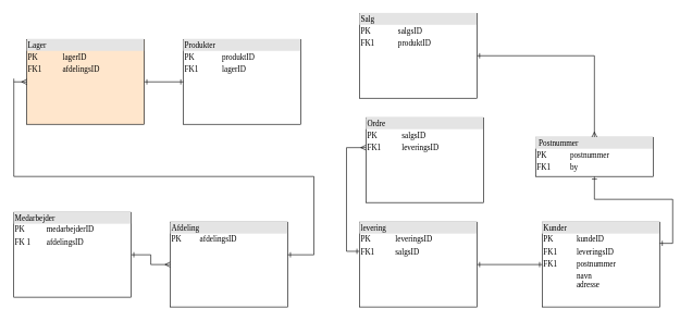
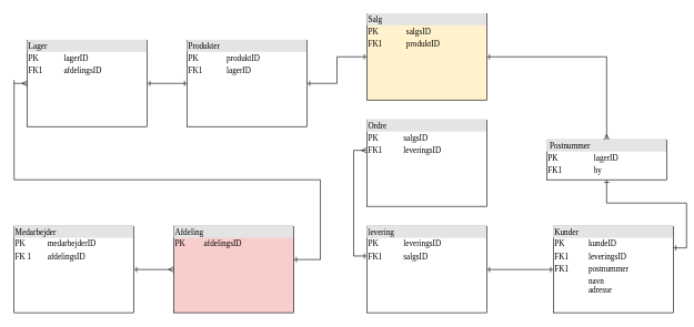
  <mxCell id="0" />
  <mxCell id="1" parent="0" />
+ <mxCell id="2" style="edgeStyle=orthogonalEdgeStyle;rounded=0;orthogonalLoop=1;jettySize=auto;html=1;entryX=0;entryY=0.5;entryDx=0;entryDy=0;startArrow=ERone;startFill=0;endArrow=ERone;endFill=0;" edge="1" parent="1" source="3" target="11"><mxGeometry relative="1" as="geometry" /></mxCell>
  <mxCell id="3" value="&lt;div style=&quot;box-sizing: border-box ; width: 100% ; background: rgb(228 , 228 , 228) ; padding: 2px&quot;&gt;Produkter&lt;/div&gt;&lt;table style=&quot;width: 100% ; font-size: 1em&quot; cellpadding=&quot;2&quot; cellspacing=&quot;0&quot;&gt;&lt;tbody&gt;&lt;tr&gt;&lt;td&gt;PK&lt;/td&gt;&lt;td&gt;produktID&lt;/td&gt;&lt;/tr&gt;&lt;tr&gt;&lt;td&gt;FK1&lt;/td&gt;&lt;td&gt;lagerID&lt;/td&gt;&lt;/tr&gt;&lt;tr&gt;&lt;td&gt;&lt;/td&gt;&lt;td&gt;&lt;br&gt;&lt;/td&gt;&lt;/tr&gt;&lt;/tbody&gt;&lt;/table&gt;" style="verticalAlign=top;align=left;overflow=fill;html=1;rounded=0;shadow=0;comic=0;labelBackgroundColor=none;strokeWidth=1;fontFamily=Verdana;fontSize=12" parent="1" vertex="1"><mxGeometry x="280" y="60" width="180" height="130" as="geometry" /></mxCell>
  <mxCell id="4" style="edgeStyle=orthogonalEdgeStyle;rounded=0;orthogonalLoop=1;jettySize=auto;html=1;entryX=0;entryY=0.5;entryDx=0;entryDy=0;strokeColor=none;" edge="1" parent="1" source="6" target="3"><mxGeometry relative="1" as="geometry" /></mxCell>
  <mxCell id="5" style="edgeStyle=orthogonalEdgeStyle;rounded=0;orthogonalLoop=1;jettySize=auto;html=1;endArrow=ERone;endFill=0;startArrow=ERone;startFill=0;" edge="1" parent="1" source="6" target="3"><mxGeometry relative="1" as="geometry" /></mxCell>
- <mxCell id="6" value="&lt;div style=&quot;box-sizing: border-box ; width: 100% ; background: rgb(228 , 228 , 228) ; padding: 2px&quot;&gt;Lager&lt;/div&gt;&lt;table style=&quot;width: 100% ; font-size: 1em&quot; cellpadding=&quot;2&quot; cellspacing=&quot;0&quot;&gt;&lt;tbody&gt;&lt;tr&gt;&lt;td&gt;PK&lt;/td&gt;&lt;td&gt;lagerID&lt;/td&gt;&lt;/tr&gt;&lt;tr&gt;&lt;td&gt;FK1&lt;/td&gt;&lt;td&gt;afdelingsID&lt;br&gt;&lt;/td&gt;&lt;/tr&gt;&lt;tr&gt;&lt;td&gt;&lt;br&gt;&lt;/td&gt;&lt;td&gt;&lt;br&gt;&lt;/td&gt;&lt;/tr&gt;&lt;/tbody&gt;&lt;/table&gt;" style="verticalAlign=top;align=left;overflow=fill;html=1;rounded=0;shadow=0;comic=0;labelBackgroundColor=none;strokeWidth=1;fontFamily=Verdana;fontSize=12;fillColor=#ffe6cc;" vertex="1" parent="1"><mxGeometry x="40" y="60" width="180" height="130" as="geometry" /></mxCell>
+ <mxCell id="6" value="&lt;div style=&quot;box-sizing: border-box ; width: 100% ; background: rgb(228 , 228 , 228) ; padding: 2px&quot;&gt;Lager&lt;/div&gt;&lt;table style=&quot;width: 100% ; font-size: 1em&quot; cellpadding=&quot;2&quot; cellspacing=&quot;0&quot;&gt;&lt;tbody&gt;&lt;tr&gt;&lt;td&gt;PK&lt;/td&gt;&lt;td&gt;lagerID&lt;/td&gt;&lt;/tr&gt;&lt;tr&gt;&lt;td&gt;FK1&lt;/td&gt;&lt;td&gt;afdelingsID&lt;br&gt;&lt;/td&gt;&lt;/tr&gt;&lt;tr&gt;&lt;td&gt;&lt;br&gt;&lt;/td&gt;&lt;td&gt;&lt;br&gt;&lt;/td&gt;&lt;/tr&gt;&lt;/tbody&gt;&lt;/table&gt;" style="verticalAlign=top;align=left;overflow=fill;html=1;rounded=0;shadow=0;comic=0;labelBackgroundColor=none;strokeWidth=1;fontFamily=Verdana;fontSize=12" vertex="1" parent="1"><mxGeometry x="40" y="60" width="180" height="130" as="geometry" /></mxCell>
  <mxCell id="7" style="edgeStyle=orthogonalEdgeStyle;rounded=0;orthogonalLoop=1;jettySize=auto;html=1;endArrow=ERmany;endFill=0;startArrow=ERone;startFill=0;" edge="1" parent="1" source="8" target="9"><mxGeometry relative="1" as="geometry" /></mxCell>
- <mxCell id="8" value="&lt;div style=&quot;box-sizing: border-box ; width: 100% ; background: rgb(228 , 228 , 228) ; padding: 2px&quot;&gt;Medarbejder&lt;/div&gt;&lt;table style=&quot;width: 100% ; font-size: 1em&quot; cellpadding=&quot;2&quot; cellspacing=&quot;0&quot;&gt;&lt;tbody&gt;&lt;tr&gt;&lt;td&gt;PK&lt;/td&gt;&lt;td&gt;medarbejderID&lt;/td&gt;&lt;/tr&gt;&lt;tr&gt;&lt;td&gt;FK 1&lt;/td&gt;&lt;td&gt;afdelingsID&lt;/td&gt;&lt;/tr&gt;&lt;/tbody&gt;&lt;/table&gt;" style="verticalAlign=top;align=left;overflow=fill;html=1;rounded=0;shadow=0;comic=0;labelBackgroundColor=none;strokeWidth=1;fontFamily=Verdana;fontSize=12" vertex="1" parent="1"><mxGeometry x="20" y="325" width="180" height="130" as="geometry" /></mxCell>
- <mxCell id="9" value="&lt;div style=&quot;box-sizing: border-box ; width: 100% ; background: rgb(228 , 228 , 228) ; padding: 2px&quot;&gt;Afdeling&lt;/div&gt;&lt;table style=&quot;width: 100% ; font-size: 1em&quot; cellpadding=&quot;2&quot; cellspacing=&quot;0&quot;&gt;&lt;tbody&gt;&lt;tr&gt;&lt;td&gt;PK&lt;/td&gt;&lt;td&gt;afdelingsID&lt;/td&gt;&lt;/tr&gt;&lt;tr&gt;&lt;td&gt;&lt;br&gt;&lt;/td&gt;&lt;td&gt;&lt;br&gt;&lt;/td&gt;&lt;/tr&gt;&lt;tr&gt;&lt;td&gt;&lt;/td&gt;&lt;td&gt;&lt;br&gt;&lt;/td&gt;&lt;/tr&gt;&lt;/tbody&gt;&lt;/table&gt;" style="verticalAlign=top;align=left;overflow=fill;html=1;rounded=0;shadow=0;comic=0;labelBackgroundColor=none;strokeWidth=1;fontFamily=Verdana;fontSize=12" vertex="1" parent="1"><mxGeometry x="260" y="340" width="180" height="130" as="geometry" /></mxCell>
+ <mxCell id="8" value="&lt;div style=&quot;box-sizing: border-box ; width: 100% ; background: rgb(228 , 228 , 228) ; padding: 2px&quot;&gt;Medarbejder&lt;/div&gt;&lt;table style=&quot;width: 100% ; font-size: 1em&quot; cellpadding=&quot;2&quot; cellspacing=&quot;0&quot;&gt;&lt;tbody&gt;&lt;tr&gt;&lt;td&gt;PK&lt;/td&gt;&lt;td&gt;medarbejderID&lt;/td&gt;&lt;/tr&gt;&lt;tr&gt;&lt;td&gt;FK 1&lt;/td&gt;&lt;td&gt;afdelingsID&lt;/td&gt;&lt;/tr&gt;&lt;/tbody&gt;&lt;/table&gt;" style="verticalAlign=top;align=left;overflow=fill;html=1;rounded=0;shadow=0;comic=0;labelBackgroundColor=none;strokeWidth=1;fontFamily=Verdana;fontSize=12" vertex="1" parent="1"><mxGeometry x="20" y="340" width="180" height="130" as="geometry" /></mxCell>
+ <mxCell id="9" value="&lt;div style=&quot;box-sizing: border-box ; width: 100% ; background: rgb(228 , 228 , 228) ; padding: 2px&quot;&gt;Afdeling&lt;/div&gt;&lt;table style=&quot;width: 100% ; font-size: 1em&quot; cellpadding=&quot;2&quot; cellspacing=&quot;0&quot;&gt;&lt;tbody&gt;&lt;tr&gt;&lt;td&gt;PK&lt;/td&gt;&lt;td&gt;afdelingsID&lt;/td&gt;&lt;/tr&gt;&lt;tr&gt;&lt;td&gt;&lt;br&gt;&lt;/td&gt;&lt;td&gt;&lt;br&gt;&lt;/td&gt;&lt;/tr&gt;&lt;tr&gt;&lt;td&gt;&lt;/td&gt;&lt;td&gt;&lt;br&gt;&lt;/td&gt;&lt;/tr&gt;&lt;/tbody&gt;&lt;/table&gt;" style="verticalAlign=top;align=left;overflow=fill;html=1;rounded=0;shadow=0;comic=0;labelBackgroundColor=none;strokeWidth=1;fontFamily=Verdana;fontSize=12;fillColor=#f8cecc;" vertex="1" parent="1"><mxGeometry x="260" y="340" width="180" height="130" as="geometry" /></mxCell>
  <mxCell id="10" style="edgeStyle=orthogonalEdgeStyle;rounded=0;orthogonalLoop=1;jettySize=auto;html=1;startArrow=ERone;startFill=0;endArrow=ERmany;endFill=0;" edge="1" parent="1" source="11" target="17"><mxGeometry relative="1" as="geometry" /></mxCell>
- <mxCell id="11" value="&lt;div style=&quot;box-sizing: border-box ; width: 100% ; background: rgb(228 , 228 , 228) ; padding: 2px&quot;&gt;Salg&lt;/div&gt;&lt;table style=&quot;width: 100% ; font-size: 1em&quot; cellpadding=&quot;2&quot; cellspacing=&quot;0&quot;&gt;&lt;tbody&gt;&lt;tr&gt;&lt;td&gt;PK&lt;/td&gt;&lt;td&gt;salgsID&lt;/td&gt;&lt;/tr&gt;&lt;tr&gt;&lt;td&gt;FK1&lt;/td&gt;&lt;td&gt;produktID&lt;/td&gt;&lt;/tr&gt;&lt;tr&gt;&lt;td&gt;&lt;/td&gt;&lt;td&gt;&lt;br&gt;&lt;/td&gt;&lt;/tr&gt;&lt;/tbody&gt;&lt;/table&gt;" style="verticalAlign=top;align=left;overflow=fill;html=1;rounded=0;shadow=0;comic=0;labelBackgroundColor=none;strokeWidth=1;fontFamily=Verdana;fontSize=12" vertex="1" parent="1"><mxGeometry x="550" y="20" width="180" height="130" as="geometry" /></mxCell>
+ <mxCell id="11" value="&lt;div style=&quot;box-sizing: border-box ; width: 100% ; background: rgb(228 , 228 , 228) ; padding: 2px&quot;&gt;Salg&lt;/div&gt;&lt;table style=&quot;width: 100% ; font-size: 1em&quot; cellpadding=&quot;2&quot; cellspacing=&quot;0&quot;&gt;&lt;tbody&gt;&lt;tr&gt;&lt;td&gt;PK&lt;/td&gt;&lt;td&gt;salgsID&lt;/td&gt;&lt;/tr&gt;&lt;tr&gt;&lt;td&gt;FK1&lt;/td&gt;&lt;td&gt;produktID&lt;/td&gt;&lt;/tr&gt;&lt;tr&gt;&lt;td&gt;&lt;/td&gt;&lt;td&gt;&lt;br&gt;&lt;/td&gt;&lt;/tr&gt;&lt;/tbody&gt;&lt;/table&gt;" style="verticalAlign=top;align=left;overflow=fill;html=1;rounded=0;shadow=0;comic=0;labelBackgroundColor=none;strokeWidth=1;fontFamily=Verdana;fontSize=12;fillColor=#fff2cc;" vertex="1" parent="1"><mxGeometry x="550" y="20" width="180" height="130" as="geometry" /></mxCell>
  <mxCell id="12" value="&lt;div style=&quot;box-sizing: border-box ; width: 100% ; background: rgb(228 , 228 , 228) ; padding: 2px&quot;&gt;Kunder&lt;/div&gt;&lt;table style=&quot;width: 100% ; font-size: 1em&quot; cellpadding=&quot;2&quot; cellspacing=&quot;0&quot;&gt;&lt;tbody&gt;&lt;tr&gt;&lt;td&gt;PK&lt;/td&gt;&lt;td&gt;kundeID&lt;/td&gt;&lt;/tr&gt;&lt;tr&gt;&lt;td&gt;FK1&lt;/td&gt;&lt;td&gt;leveringsID&lt;/td&gt;&lt;/tr&gt;&lt;tr&gt;&lt;td&gt;FK1&lt;/td&gt;&lt;td&gt;postnummer&lt;/td&gt;&lt;/tr&gt;&lt;tr&gt;&lt;td&gt;&lt;/td&gt;&lt;td&gt;navn&lt;br&gt;adresse&lt;/td&gt;&lt;/tr&gt;&lt;/tbody&gt;&lt;/table&gt;" style="verticalAlign=top;align=left;overflow=fill;html=1;rounded=0;shadow=0;comic=0;labelBackgroundColor=none;strokeWidth=1;fontFamily=Verdana;fontSize=12" vertex="1" parent="1"><mxGeometry x="830" y="340" width="180" height="130" as="geometry" /></mxCell>
  <mxCell id="13" style="edgeStyle=orthogonalEdgeStyle;rounded=0;orthogonalLoop=1;jettySize=auto;html=1;entryX=0;entryY=0.5;entryDx=0;entryDy=0;startArrow=ERone;startFill=0;endArrow=ERone;endFill=0;" edge="1" parent="1" source="15" target="12"><mxGeometry relative="1" as="geometry" /></mxCell>
  <mxCell id="14" style="edgeStyle=orthogonalEdgeStyle;rounded=0;orthogonalLoop=1;jettySize=auto;html=1;entryX=0;entryY=0.352;entryDx=0;entryDy=0;entryPerimeter=0;startArrow=ERone;startFill=0;endArrow=ERmany;endFill=0;exitX=0;exitY=0.344;exitDx=0;exitDy=0;exitPerimeter=0;" edge="1" parent="1" source="15" target="22"><mxGeometry relative="1" as="geometry" /></mxCell>
  <mxCell id="15" value="&lt;div style=&quot;box-sizing: border-box ; width: 100% ; background: rgb(228 , 228 , 228) ; padding: 2px&quot;&gt;levering&lt;/div&gt;&lt;table style=&quot;width: 100% ; font-size: 1em&quot; cellpadding=&quot;2&quot; cellspacing=&quot;0&quot;&gt;&lt;tbody&gt;&lt;tr&gt;&lt;td&gt;PK&lt;/td&gt;&lt;td&gt;leveringsID&lt;/td&gt;&lt;/tr&gt;&lt;tr&gt;&lt;td&gt;FK1&lt;/td&gt;&lt;td&gt;salgsID&lt;/td&gt;&lt;/tr&gt;&lt;tr&gt;&lt;td&gt;&lt;/td&gt;&lt;td&gt;&lt;br&gt;&lt;/td&gt;&lt;/tr&gt;&lt;/tbody&gt;&lt;/table&gt;" style="verticalAlign=top;align=left;overflow=fill;html=1;rounded=0;shadow=0;comic=0;labelBackgroundColor=none;strokeWidth=1;fontFamily=Verdana;fontSize=12" vertex="1" parent="1"><mxGeometry x="550" y="340" width="180" height="130" as="geometry" /></mxCell>
  <mxCell id="16" style="edgeStyle=orthogonalEdgeStyle;rounded=0;orthogonalLoop=1;jettySize=auto;html=1;entryX=1;entryY=0.25;entryDx=0;entryDy=0;startArrow=ERone;startFill=0;endArrow=ERone;endFill=0;" edge="1" parent="1" source="17" target="12"><mxGeometry relative="1" as="geometry"><mxPoint x="1030" y="222.5" as="targetPoint" /></mxGeometry></mxCell>
- <mxCell id="17" value="&lt;div style=&quot;box-sizing: border-box ; width: 100% ; background: rgb(228 , 228 , 228) ; padding: 2px&quot;&gt;&amp;nbsp;Postnummer&lt;/div&gt;&lt;table style=&quot;width: 100% ; font-size: 1em&quot; cellpadding=&quot;2&quot; cellspacing=&quot;0&quot;&gt;&lt;tbody&gt;&lt;tr&gt;&lt;td&gt;PK&lt;/td&gt;&lt;td&gt;postnummer&lt;/td&gt;&lt;/tr&gt;&lt;tr&gt;&lt;td&gt;FK1&lt;/td&gt;&lt;td&gt;by&lt;/td&gt;&lt;/tr&gt;&lt;tr&gt;&lt;td&gt;&lt;/td&gt;&lt;td&gt;&lt;br&gt;&lt;/td&gt;&lt;/tr&gt;&lt;/tbody&gt;&lt;/table&gt;" style="verticalAlign=top;align=left;overflow=fill;html=1;rounded=0;shadow=0;comic=0;labelBackgroundColor=none;strokeWidth=1;fontFamily=Verdana;fontSize=12" vertex="1" parent="1"><mxGeometry x="820" y="210" width="180" height="60" as="geometry" /></mxCell>
+ <mxCell id="17" value="&lt;div style=&quot;box-sizing: border-box ; width: 100% ; background: rgb(228 , 228 , 228) ; padding: 2px&quot;&gt;&amp;nbsp;Postnummer&lt;/div&gt;&lt;table style=&quot;width: 100% ; font-size: 1em&quot; cellpadding=&quot;2&quot; cellspacing=&quot;0&quot;&gt;&lt;tbody&gt;&lt;tr&gt;&lt;td&gt;PK&lt;/td&gt;&lt;td&gt;lagerID&lt;/td&gt;&lt;/tr&gt;&lt;tr&gt;&lt;td&gt;FK1&lt;/td&gt;&lt;td&gt;by&lt;/td&gt;&lt;/tr&gt;&lt;tr&gt;&lt;td&gt;&lt;/td&gt;&lt;td&gt;&lt;br&gt;&lt;/td&gt;&lt;/tr&gt;&lt;/tbody&gt;&lt;/table&gt;" style="verticalAlign=top;align=left;overflow=fill;html=1;rounded=0;shadow=0;comic=0;labelBackgroundColor=none;strokeWidth=1;fontFamily=Verdana;fontSize=12" vertex="1" parent="1"><mxGeometry x="820" y="210" width="180" height="60" as="geometry" /></mxCell>
  <mxCell id="18" value="" style="endArrow=none;html=1;rounded=0;startArrow=ERone;startFill=0;" edge="1" parent="1"><mxGeometry width="50" height="50" relative="1" as="geometry"><mxPoint x="440" y="390" as="sourcePoint" /><mxPoint x="480" y="390" as="targetPoint" /></mxGeometry></mxCell>
  <mxCell id="19" value="" style="endArrow=none;html=1;rounded=0;" edge="1" parent="1"><mxGeometry width="50" height="50" relative="1" as="geometry"><mxPoint x="480" y="390" as="sourcePoint" /><mxPoint x="480" y="270" as="targetPoint" /></mxGeometry></mxCell>
  <mxCell id="20" value="" style="endArrow=none;html=1;rounded=0;" edge="1" parent="1"><mxGeometry width="50" height="50" relative="1" as="geometry"><mxPoint x="20" y="270" as="sourcePoint" /><mxPoint x="20" y="120" as="targetPoint" /></mxGeometry></mxCell>
  <mxCell id="21" value="" style="endArrow=ERmany;html=1;rounded=0;entryX=0;entryY=0.5;entryDx=0;entryDy=0;startArrow=none;startFill=0;endFill=0;" edge="1" parent="1" target="6"><mxGeometry width="50" height="50" relative="1" as="geometry"><mxPoint x="20" y="125" as="sourcePoint" /><mxPoint x="70" y="70" as="targetPoint" /></mxGeometry></mxCell>
- <mxCell id="22" value="&lt;div style=&quot;box-sizing: border-box ; width: 100% ; background: rgb(228 , 228 , 228) ; padding: 2px&quot;&gt;Ordre&lt;/div&gt;&lt;table style=&quot;width: 100% ; font-size: 1em&quot; cellpadding=&quot;2&quot; cellspacing=&quot;0&quot;&gt;&lt;tbody&gt;&lt;tr&gt;&lt;td&gt;PK&lt;/td&gt;&lt;td&gt;salgsID&lt;/td&gt;&lt;/tr&gt;&lt;tr&gt;&lt;td&gt;FK1&lt;/td&gt;&lt;td&gt;leveringsID&lt;/td&gt;&lt;/tr&gt;&lt;tr&gt;&lt;td&gt;&lt;/td&gt;&lt;td&gt;&lt;br&gt;&lt;/td&gt;&lt;/tr&gt;&lt;/tbody&gt;&lt;/table&gt;" style="verticalAlign=top;align=left;overflow=fill;html=1;rounded=0;shadow=0;comic=0;labelBackgroundColor=none;strokeWidth=1;fontFamily=Verdana;fontSize=12" vertex="1" parent="1"><mxGeometry x="560" y="180" width="180" height="130" as="geometry" /></mxCell>
+ <mxCell id="22" value="&lt;div style=&quot;box-sizing: border-box ; width: 100% ; background: rgb(228 , 228 , 228) ; padding: 2px&quot;&gt;Ordre&lt;/div&gt;&lt;table style=&quot;width: 100% ; font-size: 1em&quot; cellpadding=&quot;2&quot; cellspacing=&quot;0&quot;&gt;&lt;tbody&gt;&lt;tr&gt;&lt;td&gt;PK&lt;/td&gt;&lt;td&gt;salgsID&lt;/td&gt;&lt;/tr&gt;&lt;tr&gt;&lt;td&gt;FK1&lt;/td&gt;&lt;td&gt;leveringsID&lt;/td&gt;&lt;/tr&gt;&lt;tr&gt;&lt;td&gt;&lt;/td&gt;&lt;td&gt;&lt;br&gt;&lt;/td&gt;&lt;/tr&gt;&lt;/tbody&gt;&lt;/table&gt;" style="verticalAlign=top;align=left;overflow=fill;html=1;rounded=0;shadow=0;comic=0;labelBackgroundColor=none;strokeWidth=1;fontFamily=Verdana;fontSize=12" vertex="1" parent="1"><mxGeometry x="550" y="180" width="180" height="130" as="geometry" /></mxCell>
  <mxCell id="23" value="" style="endArrow=none;html=1;rounded=0;" edge="1" parent="1"><mxGeometry width="50" height="50" relative="1" as="geometry"><mxPoint x="20" y="270" as="sourcePoint" /><mxPoint x="480" y="270" as="targetPoint" /></mxGeometry></mxCell>
